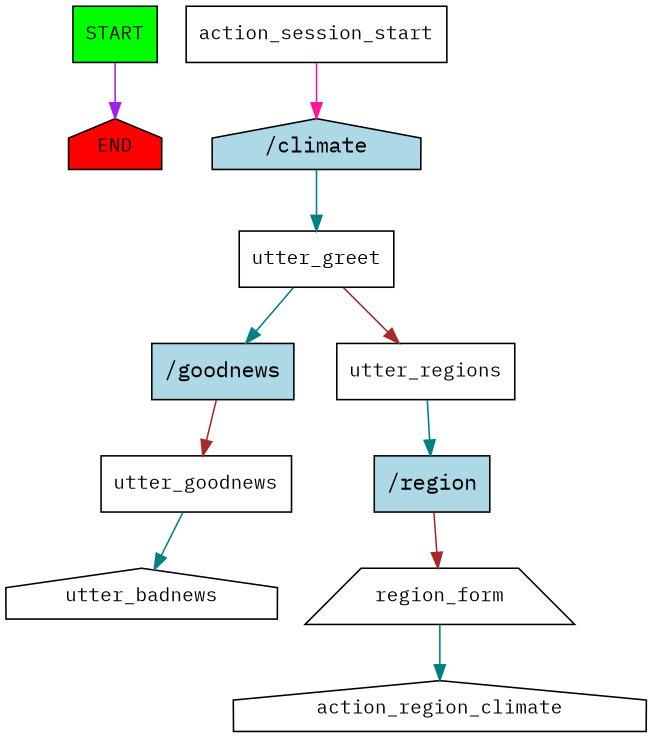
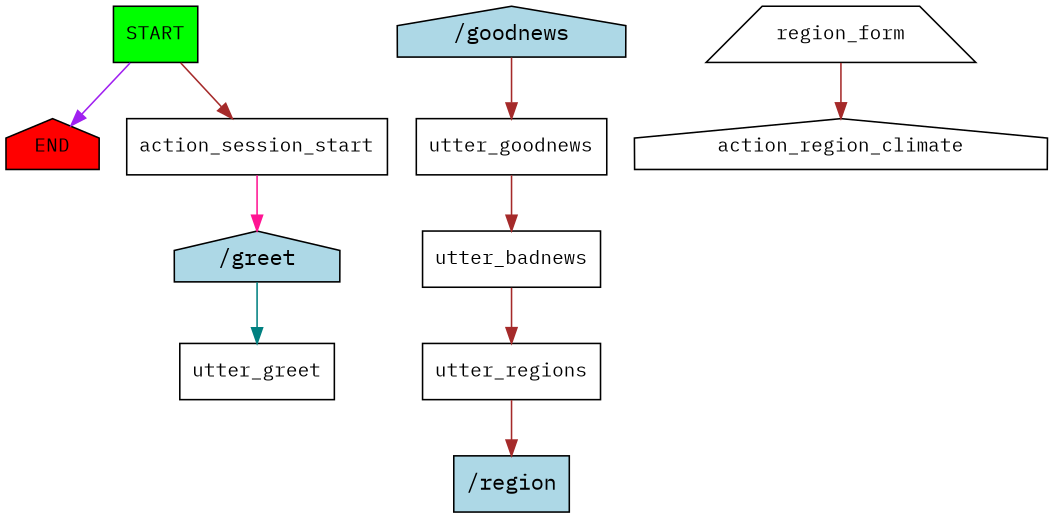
  digraph {
    fontname="IBM Plex Mono"
    node [fontname="IBM Plex Mono" fontsize=12 shape=box]
    edge [color=brown fontname="IBM Plex Mono"]
    n1 [fillcolor=green label=START style=filled]
    n2 [fillcolor=red label=END shape=house style=filled]
    n3 [label=action_session_start]
-   n4 [fillcolor=lightblue label="/climate" shape=house style=filled fontsize=""]
+   n4 [fillcolor=lightblue label="/greet" shape=house style=filled fontsize=""]
    n5 [label=utter_greet]
-   n6 [fillcolor=lightblue label="/goodnews" style=filled fontsize=""]
+   n6 [fillcolor=lightblue label="/goodnews" shape=house style=filled fontsize=""]
    n7 [label=utter_goodnews]
-   n8 [label=utter_badnews shape=house]
+   n8 [label=utter_badnews]
    n9 [label=utter_regions]
    n10 [fillcolor=lightblue label="/region" style=filled fontsize=""]
    n11 [label=region_form shape=trapezium]
    n12 [label=action_region_climate shape=house]
    n1 -> n2 [color=purple]
+   n1 -> n3
    n3 -> n4 [color=deeppink]
    n4 -> n5 [color=teal]
-   n5 -> n6 [color=teal]
    n6 -> n7
-   n7 -> n8 [color=teal]
-   n5 -> n9
-   n9 -> n10 [color=teal]
-   n10 -> n11
-   n11 -> n12 [color=teal]
+   n7 -> n8
+   n8 -> n9
+   n9 -> n10
+   n11 -> n12
  }
